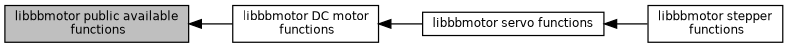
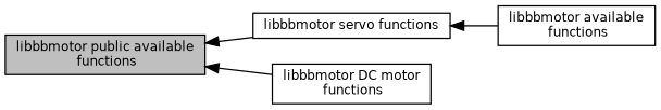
  digraph {
    rankdir=LR
    node [color=black fillcolor=white fontname=Helvetica fontsize=10 shape=record style=filled]
    edge [dir=back fontname=Helvetica fontsize=10 labelfontname=Helvetica labelfontsize=10 shape=plaintext style=solid]
    n1 [height=0.2 label="libbbmotor servo functions" width=0.4]
-   n2 [height=0.2 label="libbbmotor stepper\l functions" width=0.4]
+   n2 [height=0.2 label="libbbmotor available\l functions" width=0.4]
    n3 [height=0.2 label="libbbmotor DC motor\l functions" width=0.4]
    n4 [fillcolor=grey75 fontcolor=black height=0.2 label="libbbmotor public available\l functions" width=0.4]
    n1 -> n2
-   n3 -> n1
+   n4 -> n1
    n4 -> n3
  }
